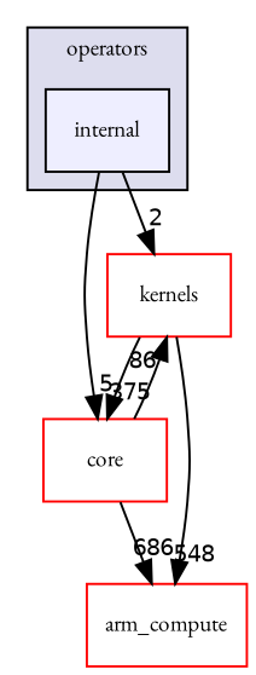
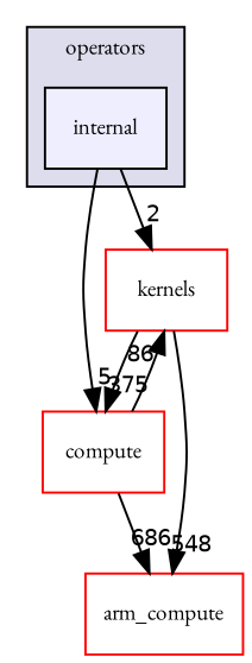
  digraph {
    compound=true
    fontname="EB Garamond"
    node [fillcolor=white fontname="EB Garamond" fontsize=10 shape=box style=filled color=red]
    edge [fontname="EB Garamond" labeldistance=1.5 labelfontname=Helvetica labelfontsize=10]
    n1 [fillcolor="#eeeeff" label=internal pencolor=black color=""]
    n2 [label=kernels]
-   n3 [label=core]
+   n3 [label=compute]
    n4 [label=arm_compute]
    subgraph cluster_1 {
      bgcolor="#ddddee"
      fontsize=10
      label=operators
      pencolor=black
      n1
    }
    n1 -> n2 [headlabel=2]
    n1 -> n3 [headlabel=5]
    n2 -> n3 [headlabel=375]
    n2 -> n4 [headlabel=548]
    n3 -> n2 [headlabel=86]
    n3 -> n4 [headlabel=686]
  }
